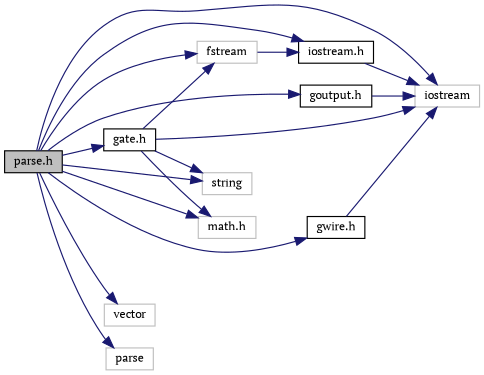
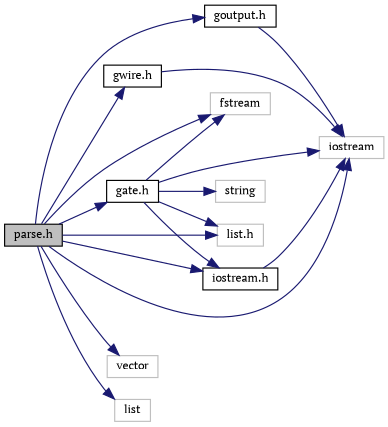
  digraph {
    fontname="PT Serif"
    rankdir=LR
    node [color=grey75 fillcolor=white fontname="PT Serif" fontsize=10 shape=record style=filled]
    edge [color=midnightblue fontname="PT Serif" fontsize=10 labelfontname="FreeSans.ttf" labelfontsize=10 style=solid]
    n1 [color=black fillcolor=grey75 fontcolor=black height=0.2 label="parse.h" width=0.4]
    n2 [height=0.2 label=iostream width=0.4]
    n3 [height=0.2 label=string width=0.4]
    n4 [height=0.2 label=fstream width=0.4]
    n5 [color=black height=0.2 label="gate.h" width=0.4]
    n6 [height=0.2 label=vector width=0.4]
    n7 [color=black height=0.2 label="iostream.h" width=0.4]
    n8 [color=black height=0.2 label="goutput.h" width=0.4]
    n9 [color=black height=0.2 label="gwire.h" width=0.4]
-   n10 [height=0.2 label=parse width=0.4]
-   n11 [height=0.2 label="math.h" width=0.4]
+   n10 [height=0.2 label=list width=0.4]
+   n11 [height=0.2 label="list.h" width=0.4]
    n1 -> n2
-   n1 -> n3
    n1 -> n4
    n1 -> n5
    n1 -> n6
    n1 -> n7
    n1 -> n8
    n1 -> n9
    n1 -> n10
    n1 -> n11
    n5 -> n2
    n5 -> n3
    n5 -> n4
-   n4 -> n7
+   n5 -> n7
    n5 -> n11
    n7 -> n2
    n8 -> n2
    n9 -> n2
  }
